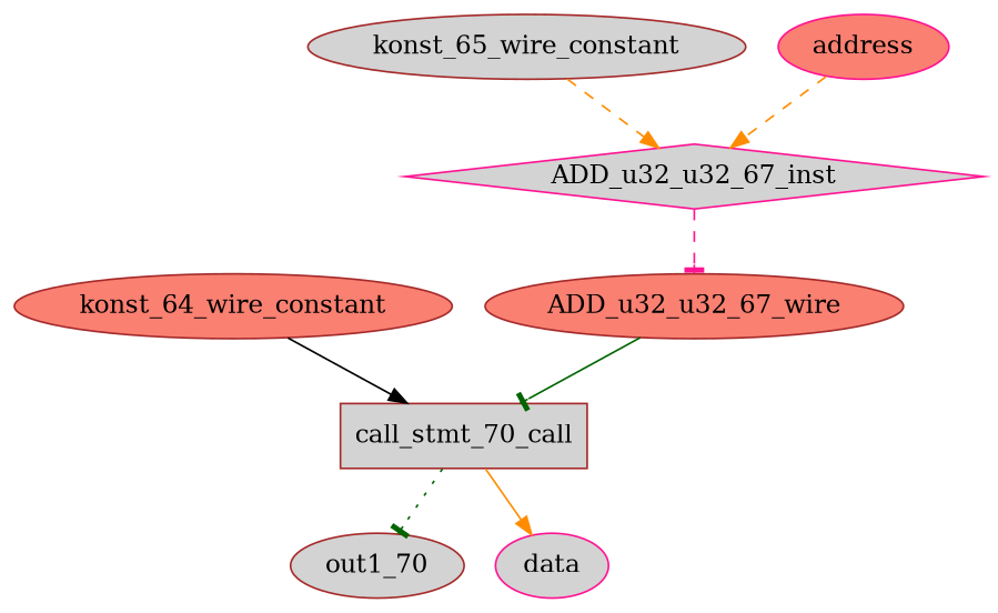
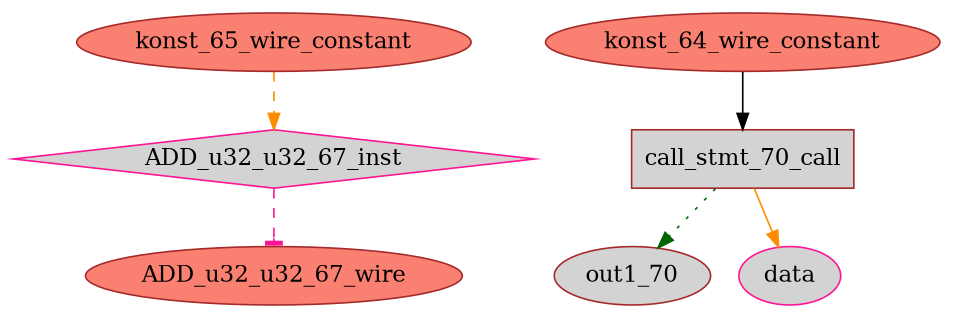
  digraph {
    node [color=brown fillcolor=lightgrey shape=ellipse style=filled]
    edge [arrowhead=normal color=darkorange style=solid]
    ADD_u32_u32_67_wire [fillcolor=salmon]
    call_stmt_70_call [shape=rectangle]
    out1_70
    data [color=deeppink shape=""]
    konst_64_wire_constant [fillcolor=salmon]
    ADD_u32_u32_67_inst [color=deeppink shape=diamond]
-   konst_65_wire_constant
-   address [color=deeppink fillcolor=salmon shape=""]
-   ADD_u32_u32_67_wire -> call_stmt_70_call [arrowhead=tee color=darkgreen]
-   call_stmt_70_call -> out1_70 [arrowhead=tee color=darkgreen style=dotted]
+   konst_65_wire_constant [fillcolor=salmon]
+   call_stmt_70_call -> out1_70 [color=darkgreen style=dotted]
    call_stmt_70_call -> data
    konst_64_wire_constant -> call_stmt_70_call [color=black]
    ADD_u32_u32_67_inst -> ADD_u32_u32_67_wire [arrowhead=tee color=deeppink style=dashed]
    konst_65_wire_constant -> ADD_u32_u32_67_inst [style=dashed]
-   address -> ADD_u32_u32_67_inst [style=dashed]
  }
